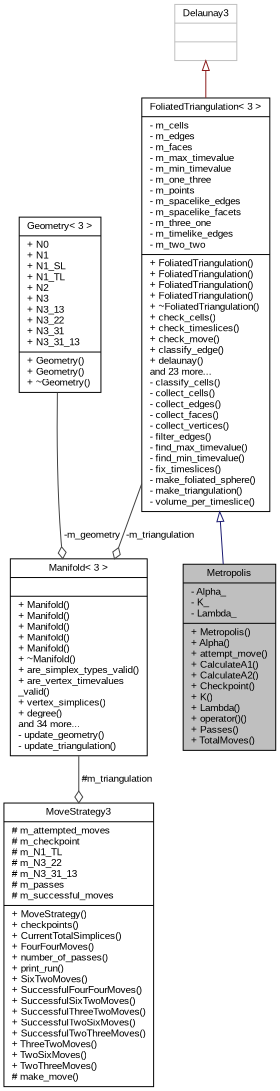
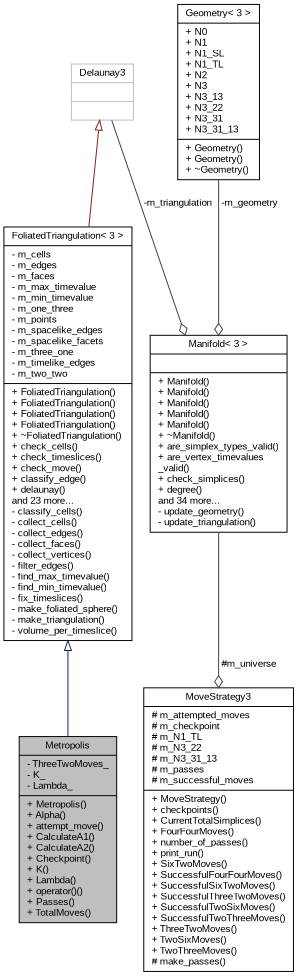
  digraph {
    fontname="Liberation Sans"
    node [color=black fillcolor=white fontname="Liberation Sans" fontsize=10 shape=record style=filled]
    edge [arrowhead=odiamond color=grey25 fontname="Liberation Sans" fontsize=10 labelfontname=Helvetica labelfontsize=10 style=solid]
-   n1 [fillcolor=grey75 fontcolor=black height=0.2 label="{Metropolis\n|- Alpha_\l- K_\l- Lambda_\l|+ Metropolis()\l+ Alpha()\l+ attempt_move()\l+ CalculateA1()\l+ CalculateA2()\l+ Checkpoint()\l+ K()\l+ Lambda()\l+ operator()()\l+ Passes()\l+ TotalMoves()\l}" width=0.4]
-   n2 [height=0.2 label="{MoveStrategy3\n|# m_attempted_moves\l# m_checkpoint\l# m_N1_TL\l# m_N3_22\l# m_N3_31_13\l# m_passes\l# m_successful_moves\l|+ MoveStrategy()\l+ checkpoints()\l+ CurrentTotalSimplices()\l+ FourFourMoves()\l+ number_of_passes()\l+ print_run()\l+ SixTwoMoves()\l+ SuccessfulFourFourMoves()\l+ SuccessfulSixTwoMoves()\l+ SuccessfulThreeTwoMoves()\l+ SuccessfulTwoSixMoves()\l+ SuccessfulTwoThreeMoves()\l+ ThreeTwoMoves()\l+ TwoSixMoves()\l+ TwoThreeMoves()\l# make_move()\l}" width=0.4]
-   n3 [height=0.2 label="{Manifold\< 3 \>\n||+ Manifold()\l+ Manifold()\l+ Manifold()\l+ Manifold()\l+ Manifold()\l+ ~Manifold()\l+ are_simplex_types_valid()\l+ are_vertex_timevalues\l_valid()\l+ vertex_simplices()\l+ degree()\land 34 more...\l- update_geometry()\l- update_triangulation()\l}" width=0.4]
+   n1 [fillcolor=grey75 fontcolor=black height=0.2 label="{Metropolis\n|- ThreeTwoMoves_\l- K_\l- Lambda_\l|+ Metropolis()\l+ Alpha()\l+ attempt_move()\l+ CalculateA1()\l+ CalculateA2()\l+ Checkpoint()\l+ K()\l+ Lambda()\l+ operator()()\l+ Passes()\l+ TotalMoves()\l}" width=0.4]
+   n2 [height=0.2 label="{MoveStrategy3\n|# m_attempted_moves\l# m_checkpoint\l# m_N1_TL\l# m_N3_22\l# m_N3_31_13\l# m_passes\l# m_successful_moves\l|+ MoveStrategy()\l+ checkpoints()\l+ CurrentTotalSimplices()\l+ FourFourMoves()\l+ number_of_passes()\l+ print_run()\l+ SixTwoMoves()\l+ SuccessfulFourFourMoves()\l+ SuccessfulSixTwoMoves()\l+ SuccessfulThreeTwoMoves()\l+ SuccessfulTwoSixMoves()\l+ SuccessfulTwoThreeMoves()\l+ ThreeTwoMoves()\l+ TwoSixMoves()\l+ TwoThreeMoves()\l# make_passes()\l}" width=0.4]
+   n3 [height=0.2 label="{Manifold\< 3 \>\n||+ Manifold()\l+ Manifold()\l+ Manifold()\l+ Manifold()\l+ Manifold()\l+ ~Manifold()\l+ are_simplex_types_valid()\l+ are_vertex_timevalues\l_valid()\l+ check_simplices()\l+ degree()\land 34 more...\l- update_geometry()\l- update_triangulation()\l}" width=0.4]
    n4 [height=0.2 label="{Geometry\< 3 \>\n|+ N0\l+ N1\l+ N1_SL\l+ N1_TL\l+ N2\l+ N3\l+ N3_13\l+ N3_22\l+ N3_31\l+ N3_31_13\l|+ Geometry()\l+ Geometry()\l+ ~Geometry()\l}" width=0.4]
    n5 [height=0.2 label="{FoliatedTriangulation\< 3 \>\n|- m_cells\l- m_edges\l- m_faces\l- m_max_timevalue\l- m_min_timevalue\l- m_one_three\l- m_points\l- m_spacelike_edges\l- m_spacelike_facets\l- m_three_one\l- m_timelike_edges\l- m_two_two\l|+ FoliatedTriangulation()\l+ FoliatedTriangulation()\l+ FoliatedTriangulation()\l+ FoliatedTriangulation()\l+ ~FoliatedTriangulation()\l+ check_cells()\l+ check_timeslices()\l+ check_move()\l+ classify_edge()\l+ delaunay()\land 23 more...\l- classify_cells()\l- collect_cells()\l- collect_edges()\l- collect_faces()\l- collect_vertices()\l- filter_edges()\l- find_max_timevalue()\l- find_min_timevalue()\l- fix_timeslices()\l- make_foliated_sphere()\l- make_triangulation()\l- volume_per_timeslice()\l}" width=0.4]
    n6 [color=grey75 height=0.2 label="{Delaunay3\n||}" width=0.4]
-   n3 -> n2 [label=" #m_triangulation"]
+   n3 -> n2 [label=" #m_universe"]
    n4 -> n3 [label=" -m_geometry"]
    n5 -> n1 [arrowtail=onormal color=midnightblue dir=back arrowhead=""]
-   n5 -> n3 [label=" -m_triangulation"]
+   n6 -> n3 [label=" -m_triangulation"]
    n6 -> n5 [arrowtail=onormal color=firebrick4 dir=back arrowhead=""]
  }
